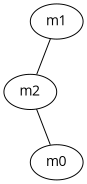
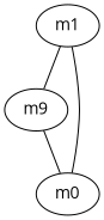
  graph {
    fontname="Open Sans"
    node [fontname="Open Sans"]
    edge [fontname="Open Sans"]
    n1 [label=m1]
-   n2 [label=m2]
+   n2 [label=m9]
    n3 [label=m0]
    n1 -- n2
+   n1 -- n3
    n2 -- n3
  }
